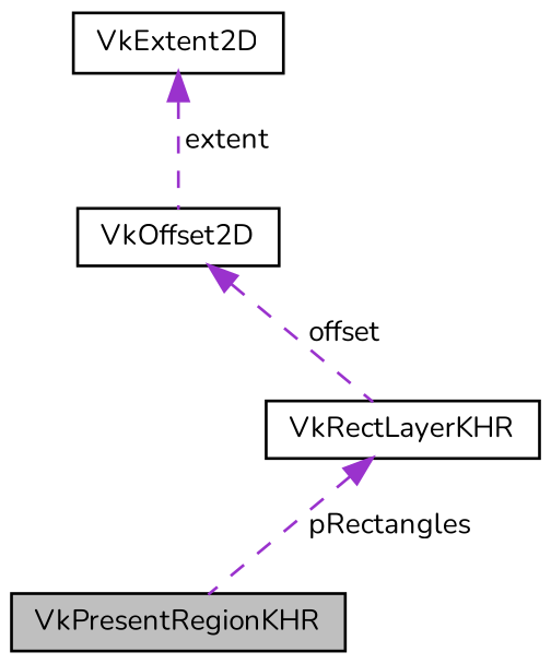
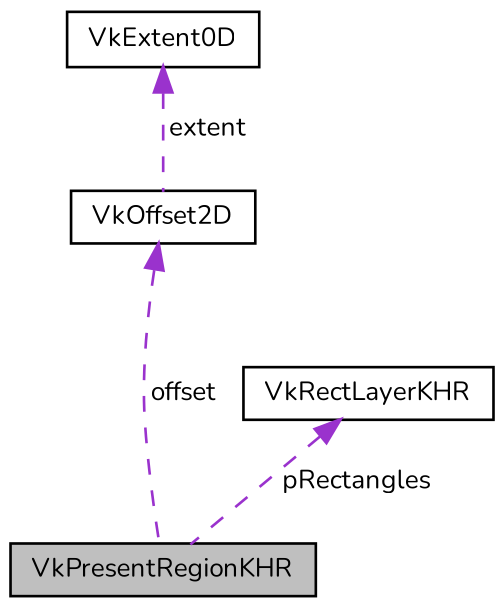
  digraph {
    fontname=Nunito
    node [color=black fillcolor=white fontname=Nunito fontsize=10 shape=record style=filled]
    edge [color=darkorchid3 dir=back fontname=Nunito fontsize=10 labelfontname=Helvetica labelfontsize=10 style=dashed]
    n1 [fillcolor=grey75 fontcolor=black height=0.2 label=VkPresentRegionKHR width=0.4]
    n2 [height=0.2 label=VkRectLayerKHR width=0.4]
    n3 [height=0.2 label=VkOffset2D width=0.4]
-   n4 [height=0.2 label=VkExtent2D width=0.4]
+   n4 [height=0.2 label=VkExtent0D width=0.4]
    n2 -> n1 [label=" pRectangles"]
-   n3 -> n2 [label=" offset"]
+   n3 -> n1 [label=" offset"]
    n4 -> n3 [label=" extent"]
  }
